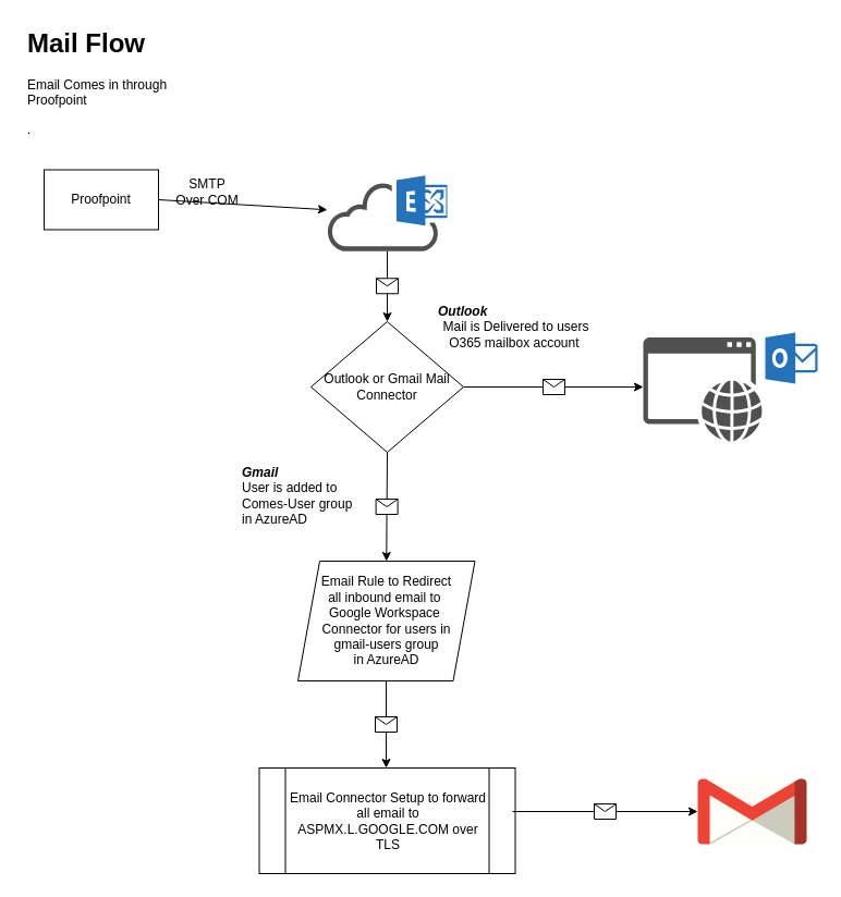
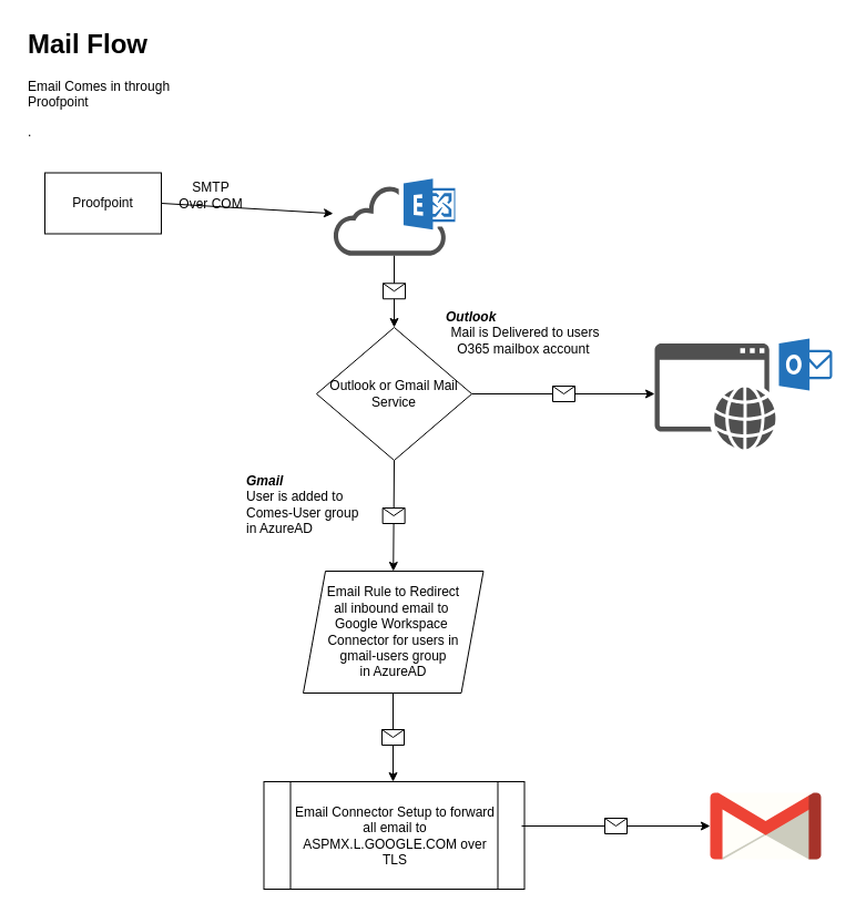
  <mxCell id="0" />
  <mxCell id="1" parent="0" />
  <mxCell id="2" value="" style="sketch=0;pointerEvents=1;shadow=0;dashed=0;html=1;strokeColor=none;fillColor=#505050;labelPosition=center;verticalLabelPosition=bottom;outlineConnect=0;verticalAlign=top;align=center;shape=mxgraph.office.clouds.cloud_exchange_online;" vertex="1" parent="1"><mxGeometry x="300" y="160.75" width="110" height="69.5" as="geometry" /></mxCell>
  <mxCell id="3" value="Proofpoint" style="whiteSpace=wrap;html=1;aspect=fixed;" vertex="1" parent="1"><mxGeometry x="40" y="155.5" width="105" height="55" as="geometry" /></mxCell>
  <mxCell id="4" value="" style="endArrow=classic;html=1;rounded=0;exitX=1;exitY=0.5;exitDx=0;exitDy=0;" edge="1" parent="1" source="3" target="2"><mxGeometry width="50" height="50" relative="1" as="geometry"><mxPoint x="410" y="335" as="sourcePoint" /><mxPoint x="460" y="285" as="targetPoint" /></mxGeometry></mxCell>
  <mxCell id="5" value="&lt;h1&gt;Mail Flow&lt;/h1&gt;Email Comes in through Proofpoint&lt;p&gt;.&lt;/p&gt;" style="text;html=1;strokeColor=none;fillColor=none;spacing=5;spacingTop=-20;whiteSpace=wrap;overflow=hidden;rounded=0;" vertex="1" parent="1"><mxGeometry x="20" y="20" width="150" height="120" as="geometry" /></mxCell>
  <mxCell id="6" value="SMTP Over COM" style="text;html=1;strokeColor=none;fillColor=none;align=center;verticalAlign=middle;whiteSpace=wrap;rounded=0;" vertex="1" parent="1"><mxGeometry x="160" y="161" width="60" height="30" as="geometry" /></mxCell>
- <mxCell id="7" value="Outlook or Gmail Mail Connector" style="rhombus;whiteSpace=wrap;html=1;" vertex="1" parent="1"><mxGeometry x="285" y="295" width="140" height="120" as="geometry" /></mxCell>
+ <mxCell id="7" value="Outlook or Gmail Mail Service" style="rhombus;whiteSpace=wrap;html=1;" vertex="1" parent="1"><mxGeometry x="285" y="295" width="140" height="120" as="geometry" /></mxCell>
  <mxCell id="8" value="&lt;div style=&quot;&quot;&gt;&lt;span style=&quot;background-color: initial;&quot;&gt;&lt;b&gt;&lt;i&gt;Outlook&amp;nbsp;&lt;/i&gt;&lt;/b&gt;&lt;/span&gt;&lt;/div&gt;&lt;div style=&quot;text-align: center;&quot;&gt;&lt;span style=&quot;background-color: initial;&quot;&gt;Mail is Delivered to users O365 mailbox account&amp;nbsp;&lt;/span&gt;&lt;/div&gt;" style="text;html=1;strokeColor=none;fillColor=none;align=left;verticalAlign=middle;whiteSpace=wrap;rounded=0;" vertex="1" parent="1"><mxGeometry x="400" y="275" width="145" height="50" as="geometry" /></mxCell>
  <mxCell id="9" value="Email Rule to Redirect&lt;br&gt;all inbound email to&amp;nbsp;&lt;br&gt;Google Workspace&amp;nbsp;&lt;br&gt;Connector for users in&lt;br&gt;gmail-users group&lt;br&gt;in AzureAD" style="shape=parallelogram;perimeter=parallelogramPerimeter;whiteSpace=wrap;html=1;fixedSize=1;" vertex="1" parent="1"><mxGeometry x="273" y="515" width="162.5" height="110" as="geometry" /></mxCell>
  <mxCell id="10" value="&lt;div style=&quot;&quot;&gt;&lt;span style=&quot;background-color: initial;&quot;&gt;&lt;b&gt;&lt;i&gt;Gmail&lt;/i&gt;&lt;/b&gt;&lt;/span&gt;&lt;/div&gt;&lt;div style=&quot;&quot;&gt;&lt;span style=&quot;background-color: initial;&quot;&gt;User is added to Comes-User group in AzureAD&lt;/span&gt;&lt;/div&gt;" style="text;html=1;strokeColor=none;fillColor=none;align=left;verticalAlign=middle;whiteSpace=wrap;rounded=0;" vertex="1" parent="1"><mxGeometry x="220" y="415" width="110" height="80" as="geometry" /></mxCell>
  <mxCell id="11" value="" style="sketch=0;pointerEvents=1;shadow=0;dashed=0;html=1;strokeColor=none;fillColor=#505050;labelPosition=center;verticalLabelPosition=bottom;verticalAlign=top;outlineConnect=0;align=center;shape=mxgraph.office.services.outlook_web_app;" vertex="1" parent="1"><mxGeometry x="590" y="305" width="160" height="100" as="geometry" /></mxCell>
  <mxCell id="12" value="" style="endArrow=classic;html=1;rounded=0;exitX=1;exitY=0.5;exitDx=0;exitDy=0;" edge="1" parent="1" source="7" target="11"><mxGeometry relative="1" as="geometry"><mxPoint x="442.5" y="355" as="sourcePoint" /><mxPoint x="542.5" y="355" as="targetPoint" /></mxGeometry></mxCell>
  <mxCell id="13" value="" style="shape=message;html=1;outlineConnect=0;" vertex="1" parent="12"><mxGeometry width="20" height="14" relative="1" as="geometry"><mxPoint x="-10" y="-7" as="offset" /></mxGeometry></mxCell>
  <mxCell id="14" value="" style="endArrow=classic;html=1;rounded=0;exitX=0.5;exitY=1;exitDx=0;exitDy=0;entryX=0.5;entryY=0;entryDx=0;entryDy=0;" edge="1" parent="1" source="7" target="9"><mxGeometry relative="1" as="geometry"><mxPoint x="380" y="455" as="sourcePoint" /><mxPoint x="480" y="455" as="targetPoint" /></mxGeometry></mxCell>
  <mxCell id="15" value="" style="shape=message;html=1;outlineConnect=0;" vertex="1" parent="14"><mxGeometry width="20" height="14" relative="1" as="geometry"><mxPoint x="-10" y="-7" as="offset" /></mxGeometry></mxCell>
  <mxCell id="16" value="" style="endArrow=classic;html=1;rounded=0;" edge="1" parent="1" source="2" target="7"><mxGeometry relative="1" as="geometry"><mxPoint x="250.75" y="225" as="sourcePoint" /><mxPoint x="250" y="325" as="targetPoint" /></mxGeometry></mxCell>
  <mxCell id="17" value="" style="shape=message;html=1;outlineConnect=0;" vertex="1" parent="16"><mxGeometry width="20" height="14" relative="1" as="geometry"><mxPoint x="-10" y="-7" as="offset" /></mxGeometry></mxCell>
  <mxCell id="18" value="" style="dashed=0;outlineConnect=0;html=1;align=center;labelPosition=center;verticalLabelPosition=bottom;verticalAlign=top;shape=mxgraph.weblogos.gmail" vertex="1" parent="1"><mxGeometry x="640" y="715" width="100" height="60" as="geometry" /></mxCell>
  <mxCell id="19" value="Email Connector Setup to&amp;nbsp;forward all email to ASPMX.L.GOOGLE.COM over TLS" style="shape=process;whiteSpace=wrap;html=1;backgroundOutline=1;" vertex="1" parent="1"><mxGeometry x="237.5" y="705" width="235" height="97" as="geometry" /></mxCell>
  <mxCell id="20" value="" style="endArrow=classic;html=1;rounded=0;" edge="1" parent="1"><mxGeometry relative="1" as="geometry"><mxPoint x="354" y="625" as="sourcePoint" /><mxPoint x="354" y="705" as="targetPoint" /></mxGeometry></mxCell>
  <mxCell id="21" value="" style="shape=message;html=1;outlineConnect=0;" vertex="1" parent="20"><mxGeometry width="20" height="14" relative="1" as="geometry"><mxPoint x="-10" y="-7" as="offset" /></mxGeometry></mxCell>
  <mxCell id="22" value="" style="endArrow=classic;html=1;rounded=0;" edge="1" parent="1" target="18"><mxGeometry relative="1" as="geometry"><mxPoint x="470" y="745" as="sourcePoint" /><mxPoint x="630" y="745" as="targetPoint" /></mxGeometry></mxCell>
  <mxCell id="23" value="" style="shape=message;html=1;outlineConnect=0;" vertex="1" parent="22"><mxGeometry width="20" height="14" relative="1" as="geometry"><mxPoint x="-10" y="-7" as="offset" /></mxGeometry></mxCell>
